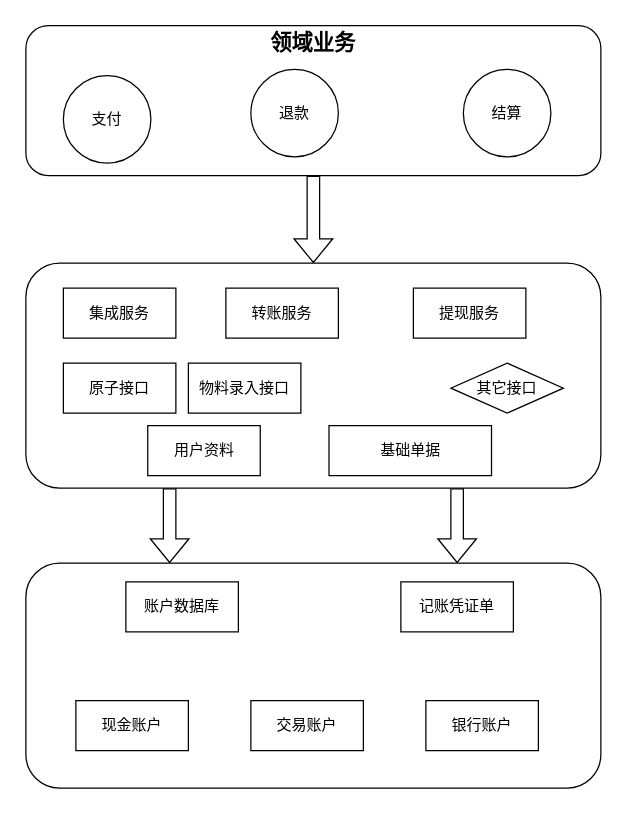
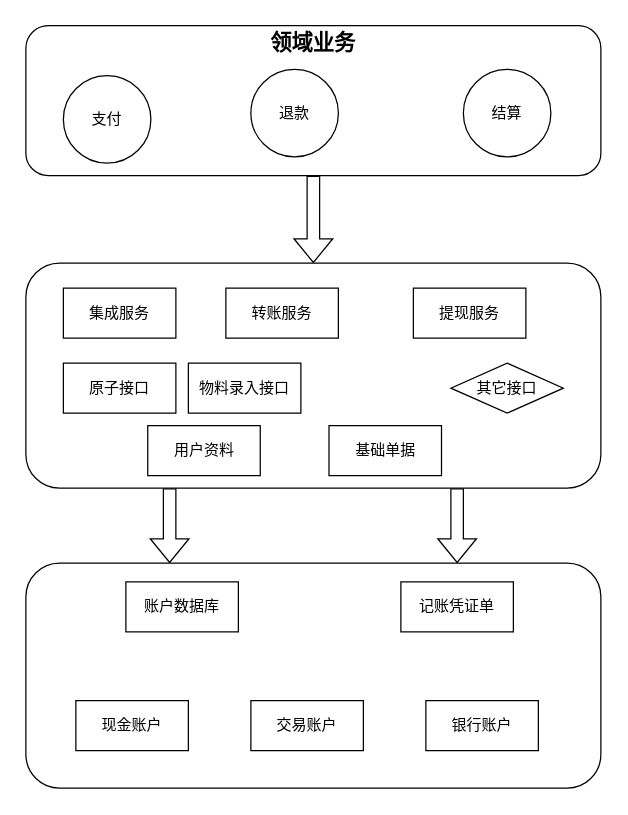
  <mxCell id="0" />
  <mxCell id="1" parent="0" />
  <mxCell id="2" style="edgeStyle=orthogonalEdgeStyle;rounded=0;orthogonalLoop=1;jettySize=auto;html=1;exitX=0.5;exitY=1;exitDx=0;exitDy=0;entryX=0.5;entryY=0;entryDx=0;entryDy=0;shape=flexArrow;" edge="1" parent="1" source="3" target="9"><mxGeometry relative="1" as="geometry" /></mxCell>
  <mxCell id="3" value="" style="rounded=1;whiteSpace=wrap;html=1;" vertex="1" parent="1"><mxGeometry x="20" y="20" width="460" height="120" as="geometry" /></mxCell>
  <mxCell id="4" value="支付" style="ellipse;whiteSpace=wrap;html=1;aspect=fixed;" vertex="1" parent="1"><mxGeometry x="50" y="60" width="70" height="70" as="geometry" /></mxCell>
  <mxCell id="5" value="退款" style="ellipse;whiteSpace=wrap;html=1;aspect=fixed;" vertex="1" parent="1"><mxGeometry x="200" y="55" width="70" height="70" as="geometry" /></mxCell>
  <mxCell id="6" value="结算" style="ellipse;whiteSpace=wrap;html=1;aspect=fixed;" vertex="1" parent="1"><mxGeometry x="370" y="55" width="70" height="70" as="geometry" /></mxCell>
  <mxCell id="7" style="edgeStyle=orthogonalEdgeStyle;rounded=0;orthogonalLoop=1;jettySize=auto;html=1;exitX=0.25;exitY=1;exitDx=0;exitDy=0;entryX=0.25;entryY=0;entryDx=0;entryDy=0;shape=flexArrow;" edge="1" parent="1" source="9" target="18"><mxGeometry relative="1" as="geometry" /></mxCell>
  <mxCell id="8" style="edgeStyle=orthogonalEdgeStyle;rounded=0;orthogonalLoop=1;jettySize=auto;html=1;exitX=0.75;exitY=1;exitDx=0;exitDy=0;entryX=0.75;entryY=0;entryDx=0;entryDy=0;shape=flexArrow;" edge="1" parent="1" source="9" target="18"><mxGeometry relative="1" as="geometry" /></mxCell>
  <mxCell id="9" value="" style="rounded=1;whiteSpace=wrap;html=1;" vertex="1" parent="1"><mxGeometry x="20" y="210" width="460" height="180" as="geometry" /></mxCell>
  <mxCell id="10" value="集成服务" style="rounded=0;whiteSpace=wrap;html=1;" vertex="1" parent="1"><mxGeometry x="50" y="230" width="90" height="40" as="geometry" /></mxCell>
  <mxCell id="11" value="转账服务" style="rounded=0;whiteSpace=wrap;html=1;" vertex="1" parent="1"><mxGeometry x="180" y="230" width="90" height="40" as="geometry" /></mxCell>
  <mxCell id="12" value="提现服务" style="rounded=0;whiteSpace=wrap;html=1;" vertex="1" parent="1"><mxGeometry x="330" y="230" width="90" height="40" as="geometry" /></mxCell>
  <mxCell id="13" value="原子接口" style="rounded=0;whiteSpace=wrap;html=1;" vertex="1" parent="1"><mxGeometry x="50" y="290" width="90" height="40" as="geometry" /></mxCell>
  <mxCell id="14" value="物料录入接口" style="rounded=0;whiteSpace=wrap;html=1;" vertex="1" parent="1"><mxGeometry x="150" y="290" width="90" height="40" as="geometry" /></mxCell>
  <mxCell id="15" value="其它接口" style="rhombus;whiteSpace=wrap;html=1;" vertex="1" parent="1"><mxGeometry x="360" y="290" width="90" height="40" as="geometry" /></mxCell>
  <mxCell id="16" value="用户资料" style="rounded=0;whiteSpace=wrap;html=1;" vertex="1" parent="1"><mxGeometry x="117.5" y="340" width="90" height="40" as="geometry" /></mxCell>
- <mxCell id="17" value="基础单据" style="rounded=0;whiteSpace=wrap;html=1;" vertex="1" parent="1"><mxGeometry x="262.5" y="340" width="130" height="40" as="geometry" /></mxCell>
+ <mxCell id="17" value="基础单据" style="rounded=0;whiteSpace=wrap;html=1;" vertex="1" parent="1"><mxGeometry x="262.5" y="340" width="90" height="40" as="geometry" /></mxCell>
  <mxCell id="18" value="" style="rounded=1;whiteSpace=wrap;html=1;" vertex="1" parent="1"><mxGeometry x="20" y="450" width="460" height="180" as="geometry" /></mxCell>
  <mxCell id="19" value="账户数据库" style="rounded=0;whiteSpace=wrap;html=1;" vertex="1" parent="1"><mxGeometry x="100" y="465" width="90" height="40" as="geometry" /></mxCell>
  <mxCell id="20" value="记账凭证单" style="rounded=0;whiteSpace=wrap;html=1;" vertex="1" parent="1"><mxGeometry x="320" y="465" width="90" height="40" as="geometry" /></mxCell>
  <mxCell id="21" value="现金账户" style="rounded=0;whiteSpace=wrap;html=1;" vertex="1" parent="1"><mxGeometry x="60" y="560" width="90" height="40" as="geometry" /></mxCell>
  <mxCell id="22" value="交易账户" style="rounded=0;whiteSpace=wrap;html=1;" vertex="1" parent="1"><mxGeometry x="200" y="560" width="90" height="40" as="geometry" /></mxCell>
  <mxCell id="23" value="银行账户" style="rounded=0;whiteSpace=wrap;html=1;" vertex="1" parent="1"><mxGeometry x="340" y="560" width="90" height="40" as="geometry" /></mxCell>
  <mxCell id="24" value="&lt;b&gt;&lt;font style=&quot;font-size: 17px;&quot;&gt;领域业务&lt;/font&gt;&lt;/b&gt;" style="text;html=1;align=center;verticalAlign=middle;whiteSpace=wrap;rounded=0;" vertex="1" parent="1"><mxGeometry x="205" y="20" width="90" height="30" as="geometry" /></mxCell>
